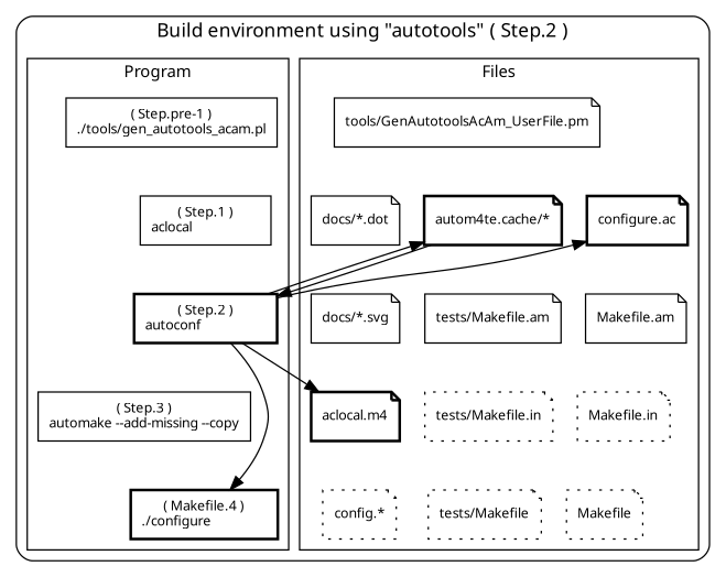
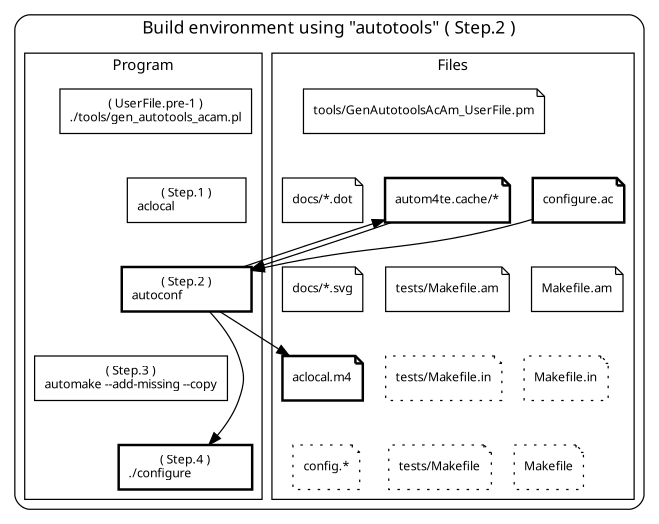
  digraph {
    constraint=false
    fontname="Noto Sans"
    newrank=true
    node [fontname="Noto Sans" fontsize=10 penwidth=1 shape=note style=solid]
    edge [fontname="Noto Sans" style=invis]
-   n1 [label="( Step.pre-1 )\n./tools/gen_autotools_acam.pl" shape=box]
+   n1 [label="( UserFile.pre-1 )\n./tools/gen_autotools_acam.pl" shape=box]
    n2 [label="( Step.1 )\naclocal                      " shape=box]
    n3 [label="( Step.2 )\nautoconf                     " penwidth=2 shape=box]
    n4 [label="( Step.3 )\nautomake --add-missing --copy" shape=box]
-   n5 [label="( Makefile.4 )\n./configure                  " penwidth=2 shape=box]
+   n5 [label="( Step.4 )\n./configure                  " penwidth=2 shape=box]
    n6 [label="tools/GenAutotoolsAcAm_UserFile.pm"]
    n7 [label="docs/*.dot"]
    n8 [label="configure.ac" penwidth=2]
    n9 [label="docs/*.svg"]
    n10 [label="Makefile.am"]
    n11 [label="aclocal.m4" penwidth=2]
    n12 [label="Makefile.in" style=dotted]
    n13 [label="config.*" style=dotted]
    n14 [label=Makefile style=dotted]
    n15 [label="autom4te.cache/*" penwidth=2]
    n16 [label="tests/Makefile.am"]
    n17 [label="tests/Makefile.in" style=dotted]
    n18 [label="tests/Makefile" style=dotted]
    subgraph cluster_1 {
      color=black
      label="Build environment using \"autotools\" ( Step.2 )"
      penwidth=1
      style=rounded
      subgraph sub_2 {
        color=black
        label="Build environment using \"autotools\" ( Step.2 )"
        penwidth=1
        rank=same
        style=rounded
        n5
        n13
        n14
        n18
      }
      subgraph sub_3 {
        color=black
        label="Build environment using \"autotools\" ( Step.2 )"
        penwidth=1
        rank=same
        style=rounded
        n4
        n11
        n12
        n17
      }
      subgraph sub_4 {
        color=black
        label="Build environment using \"autotools\" ( Step.2 )"
        penwidth=1
        style=rounded
        n1
        n2
        n3
        n4
        n5
        n6
        n7
        n8
        n9
        n10
        n11
        n12
        n13
        n14
        n15
        n16
        n17
        n18
      }
      subgraph sub_5 {
        color=black
        label="Build environment using \"autotools\" ( Step.2 )"
        penwidth=1
        rank=same
        style=rounded
        n3
        n9
        n10
        n16
      }
      subgraph sub_6 {
        color=black
        label="Build environment using \"autotools\" ( Step.2 )"
        penwidth=1
        rank=same
        style=rounded
        n1
        n6
      }
      subgraph sub_7 {
        color=black
        label="Build environment using \"autotools\" ( Step.2 )"
        penwidth=1
        rank=same
        style=rounded
        n2
        n7
        n8
        n15
      }
      subgraph cluster_8 {
        color=black
        fontsize=12
        label=Files
        penwidth=1
        style=solid
        subgraph sub_9 {
          color=black
          fontsize=12
          label=Files
          penwidth=1
          style=solid
          n6
          n7
          n8
          n9
          n10
          n11
          n12
          n13
          n14
          n15
          n16
          n17
          n18
        }
      }
      subgraph cluster_10 {
        color=black
        fontsize=12
        label=Program
        penwidth=1
        style=solid
        subgraph sub_11 {
          color=black
          fontsize=12
          label=Program
          penwidth=1
          style=solid
          n1
          n2
          n3
          n4
          n5
        }
      }
    }
    n1 -> n2
    n2 -> n3
    n3 -> n4
    n3 -> n5 [style=""]
    n3 -> n11 [style=""]
    n3 -> n15 [style=""]
    n4 -> n5
    n6 -> n1
    n6 -> n7
    n6 -> n8
    n6 -> n15
    n7 -> n8
    n7 -> n9
-   n3 -> n8 [style=""]
+   n8 -> n3 [style=""]
    n8 -> n10
    n8 -> n15
    n9 -> n10
    n9 -> n11
    n10 -> n12
    n10 -> n16
    n11 -> n12
    n11 -> n13
    n12 -> n14
    n12 -> n17
    n13 -> n14
    n14 -> n18
    n15 -> n2
    n15 -> n3 [style=""]
    n15 -> n16
    n16 -> n3
    n16 -> n17
    n17 -> n4
    n17 -> n18
    n18 -> n5
  }
